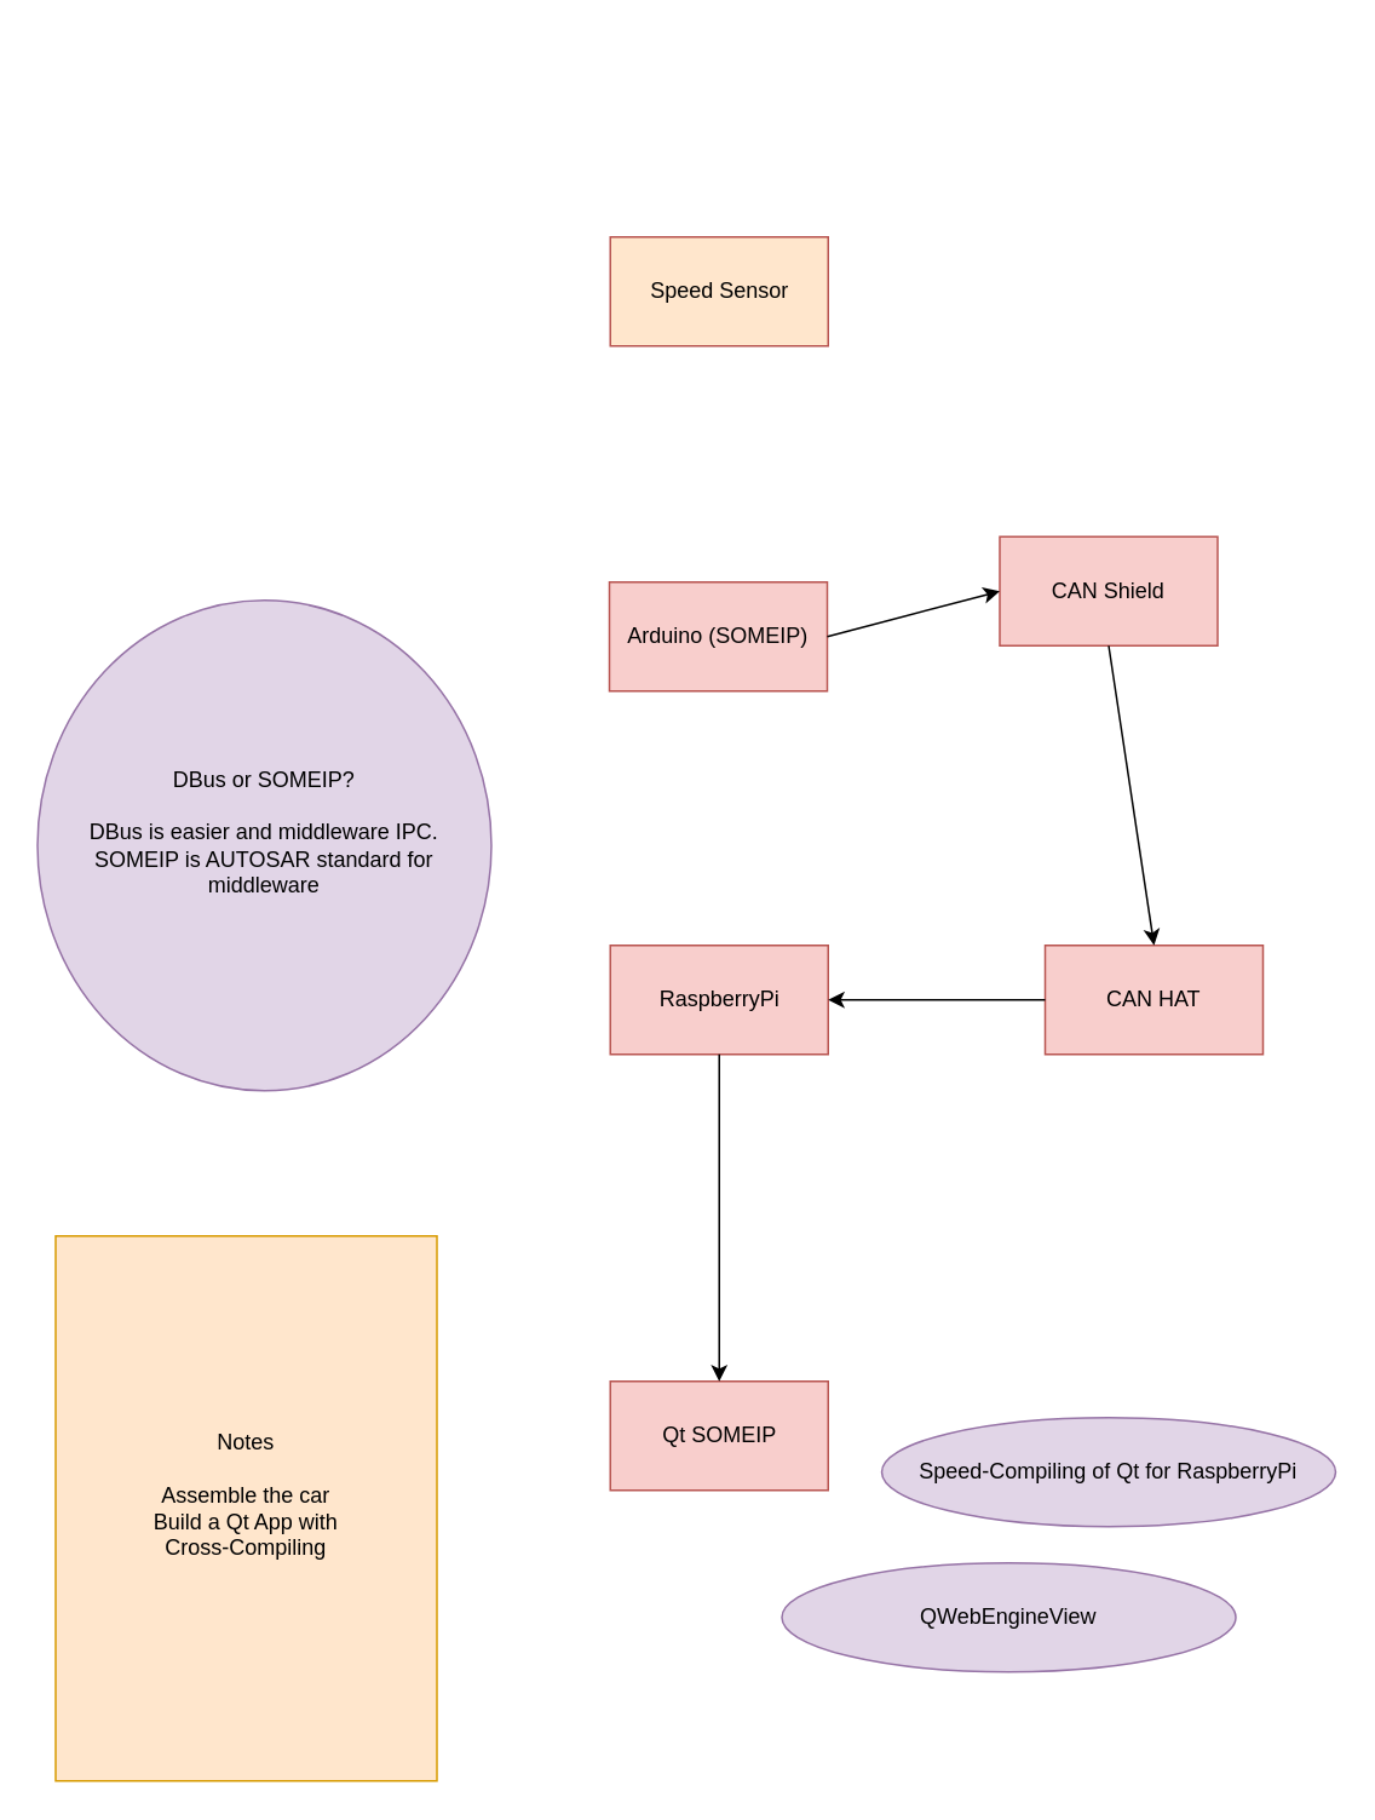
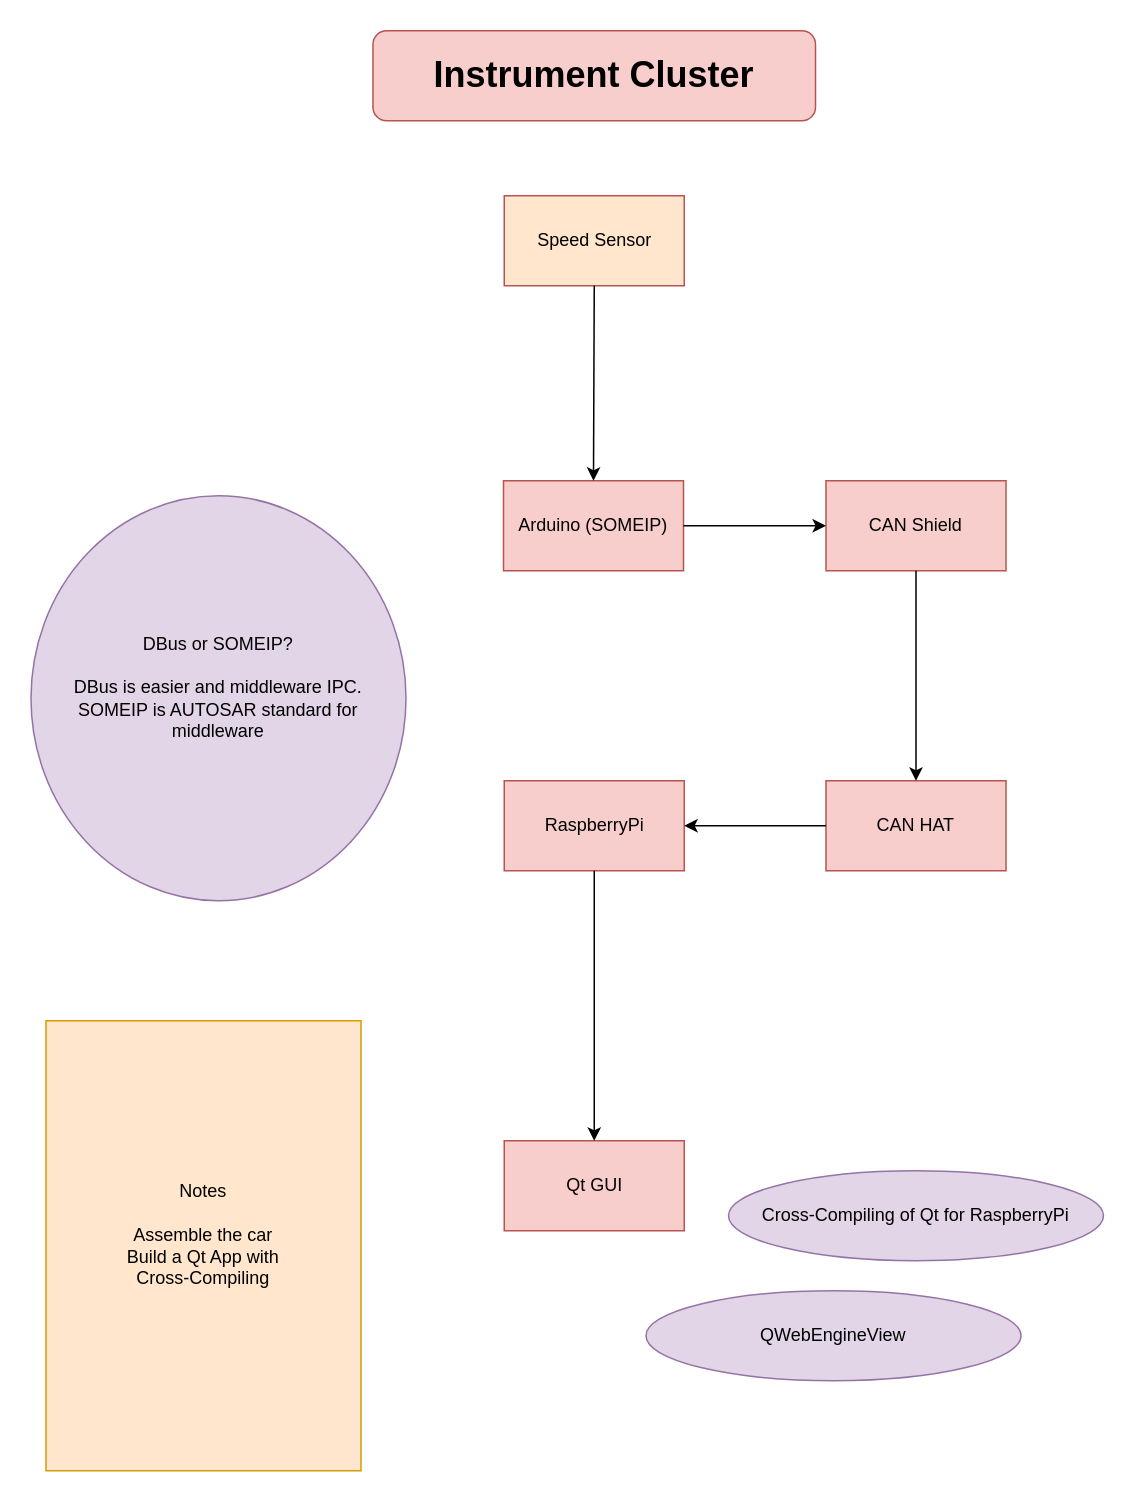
  <mxCell id="0" />
  <mxCell id="1" parent="0" />
+ <mxCell id="2" value="&lt;h1&gt;Instrument Cluster&lt;/h1&gt;" style="rounded=1;whiteSpace=wrap;html=1;fillColor=#f8cecc;strokeColor=#b85450;" parent="1" vertex="1"><mxGeometry x="248" y="20" width="295" height="60" as="geometry" /></mxCell>
  <mxCell id="3" value="Speed Sensor" style="rounded=0;whiteSpace=wrap;html=1;fillColor=#ffe6cc;strokeColor=#b85450;" parent="1" vertex="1"><mxGeometry x="335.5" y="130" width="120" height="60" as="geometry" /></mxCell>
  <mxCell id="4" value="Arduino (SOMEIP)" style="rounded=0;whiteSpace=wrap;html=1;fillColor=#f8cecc;strokeColor=#b85450;" parent="1" vertex="1"><mxGeometry x="335" y="320" width="120" height="60" as="geometry" /></mxCell>
  <mxCell id="5" value="RaspberryPi" style="rounded=0;whiteSpace=wrap;html=1;fillColor=#f8cecc;strokeColor=#b85450;" parent="1" vertex="1"><mxGeometry x="335.5" y="520" width="120" height="60" as="geometry" /></mxCell>
- <mxCell id="6" value="Qt SOMEIP" style="rounded=0;whiteSpace=wrap;html=1;fillColor=#f8cecc;strokeColor=#b85450;" parent="1" vertex="1"><mxGeometry x="335.5" y="760" width="120" height="60" as="geometry" /></mxCell>
- <mxCell id="7" value="Speed-Compiling of Qt for RaspberryPi" style="ellipse;whiteSpace=wrap;html=1;fillColor=#e1d5e7;strokeColor=#9673a6;" parent="1" vertex="1"><mxGeometry x="485" y="780" width="250" height="60" as="geometry" /></mxCell>
+ <mxCell id="6" value="Qt GUI" style="rounded=0;whiteSpace=wrap;html=1;fillColor=#f8cecc;strokeColor=#b85450;" parent="1" vertex="1"><mxGeometry x="335.5" y="760" width="120" height="60" as="geometry" /></mxCell>
+ <mxCell id="7" value="Cross-Compiling of Qt for RaspberryPi" style="ellipse;whiteSpace=wrap;html=1;fillColor=#e1d5e7;strokeColor=#9673a6;" parent="1" vertex="1"><mxGeometry x="485" y="780" width="250" height="60" as="geometry" /></mxCell>
+ <mxCell id="8" value="" style="endArrow=classic;html=1;rounded=0;exitX=0.5;exitY=1;exitDx=0;exitDy=0;entryX=0.5;entryY=0;entryDx=0;entryDy=0;" parent="1" source="3" target="4" edge="1"><mxGeometry width="50" height="50" relative="1" as="geometry"><mxPoint x="270" y="380" as="sourcePoint" /><mxPoint x="320" y="330" as="targetPoint" /></mxGeometry></mxCell>
  <mxCell id="9" value="" style="endArrow=classic;html=1;rounded=0;entryX=0.5;entryY=0;entryDx=0;entryDy=0;exitX=0.5;exitY=1;exitDx=0;exitDy=0;" parent="1" source="5" target="6" edge="1"><mxGeometry width="50" height="50" relative="1" as="geometry"><mxPoint x="390" y="530" as="sourcePoint" /><mxPoint x="390" y="640" as="targetPoint" /></mxGeometry></mxCell>
  <mxCell id="10" value="&lt;div&gt;DBus or SOMEIP?&lt;/div&gt;&lt;div&gt;&lt;br&gt;&lt;/div&gt;&lt;div&gt;DBus is easier and middleware IPC.&lt;/div&gt;&lt;div&gt;SOMEIP is AUTOSAR standard for middleware&lt;br&gt;&lt;/div&gt;&lt;div&gt;&lt;br&gt;&lt;/div&gt;" style="ellipse;whiteSpace=wrap;html=1;fillColor=#e1d5e7;strokeColor=#9673a6;" parent="1" vertex="1"><mxGeometry x="20" y="330" width="250" height="270" as="geometry" /></mxCell>
- <mxCell id="11" value="CAN Shield" style="rounded=0;whiteSpace=wrap;html=1;fillColor=#f8cecc;strokeColor=#b85450;" vertex="1" parent="1"><mxGeometry x="550" y="295" width="120" height="60" as="geometry" /></mxCell>
- <mxCell id="12" value="CAN HAT" style="rounded=0;whiteSpace=wrap;html=1;fillColor=#f8cecc;strokeColor=#b85450;" vertex="1" parent="1"><mxGeometry x="575" y="520" width="120" height="60" as="geometry" /></mxCell>
+ <mxCell id="11" value="CAN Shield" style="rounded=0;whiteSpace=wrap;html=1;fillColor=#f8cecc;strokeColor=#b85450;" vertex="1" parent="1"><mxGeometry x="550" y="320" width="120" height="60" as="geometry" /></mxCell>
+ <mxCell id="12" value="CAN HAT" style="rounded=0;whiteSpace=wrap;html=1;fillColor=#f8cecc;strokeColor=#b85450;" vertex="1" parent="1"><mxGeometry x="550" y="520" width="120" height="60" as="geometry" /></mxCell>
  <mxCell id="13" value="" style="endArrow=classic;html=1;rounded=0;entryX=0;entryY=0.5;entryDx=0;entryDy=0;exitX=1;exitY=0.5;exitDx=0;exitDy=0;" edge="1" parent="1" source="4" target="11"><mxGeometry width="50" height="50" relative="1" as="geometry"><mxPoint x="340" y="450" as="sourcePoint" /><mxPoint x="390" y="400" as="targetPoint" /></mxGeometry></mxCell>
  <mxCell id="14" value="" style="endArrow=classic;html=1;rounded=0;exitX=0.5;exitY=1;exitDx=0;exitDy=0;entryX=0.5;entryY=0;entryDx=0;entryDy=0;" edge="1" parent="1" source="11" target="12"><mxGeometry width="50" height="50" relative="1" as="geometry"><mxPoint x="600" y="480" as="sourcePoint" /><mxPoint x="650" y="430" as="targetPoint" /></mxGeometry></mxCell>
  <mxCell id="15" value="&lt;div&gt;Notes&lt;/div&gt;&lt;div&gt;&lt;br&gt;&lt;/div&gt;&lt;div&gt;Assemble the car&lt;br&gt;&lt;/div&gt;&lt;div&gt;Build a Qt App with&lt;/div&gt;&lt;div&gt;Cross-Compiling &lt;br&gt;&lt;/div&gt;&lt;div&gt;&lt;br&gt;&lt;/div&gt;" style="rounded=0;whiteSpace=wrap;html=1;fillColor=#ffe6cc;strokeColor=#d79b00;" vertex="1" parent="1"><mxGeometry x="30" y="680" width="210" height="300" as="geometry" /></mxCell>
  <mxCell id="16" value="" style="endArrow=classic;html=1;rounded=0;exitX=0;exitY=0.5;exitDx=0;exitDy=0;entryX=1;entryY=0.5;entryDx=0;entryDy=0;" edge="1" parent="1" source="12" target="5"><mxGeometry width="50" height="50" relative="1" as="geometry"><mxPoint x="480" y="520" as="sourcePoint" /><mxPoint x="530" y="470" as="targetPoint" /></mxGeometry></mxCell>
  <mxCell id="17" value="QWebEngineView" style="ellipse;whiteSpace=wrap;html=1;fillColor=#e1d5e7;strokeColor=#9673a6;" vertex="1" parent="1"><mxGeometry x="430" y="860" width="250" height="60" as="geometry" /></mxCell>
